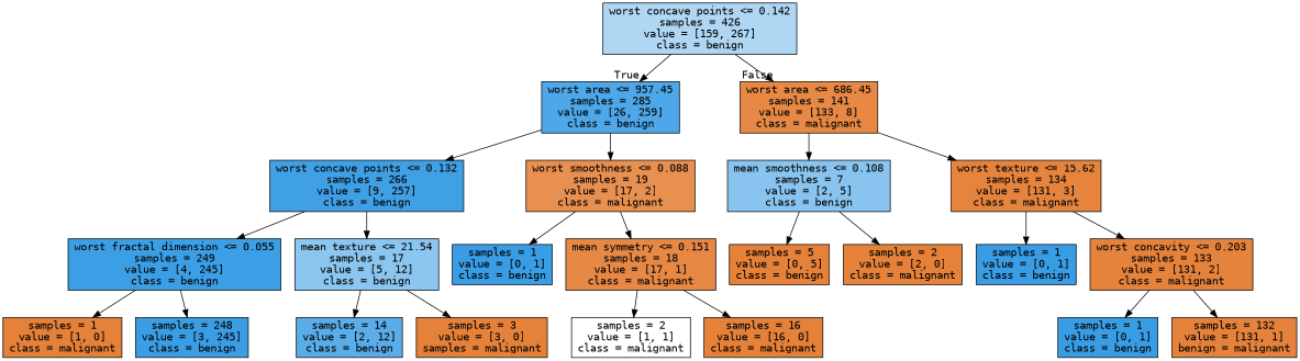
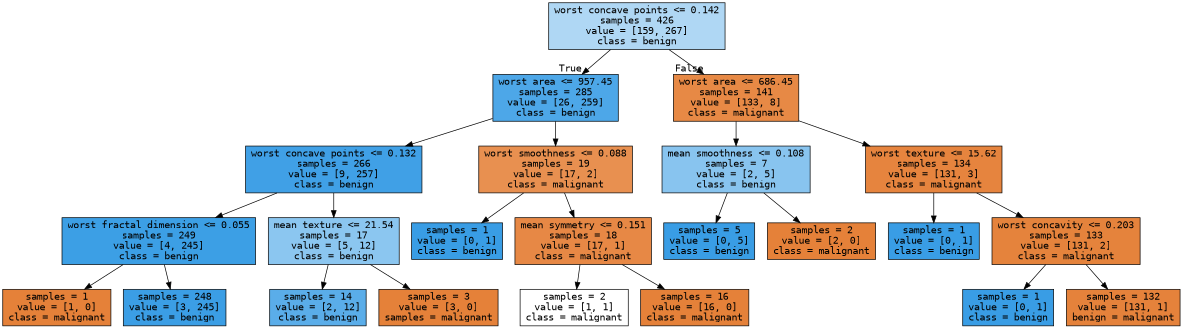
  digraph {
    fontname="DejaVu Sans Mono"
    node [color=black fillcolor="#399de5" fontname="DejaVu Sans Mono" shape=box style=filled]
    edge [fontname="DejaVu Sans Mono"]
    n1 [fillcolor="#afd7f4" label="worst concave points <= 0.142\nsamples = 426\nvalue = [159, 267]\nclass = benign"]
    n2 [fillcolor="#4da7e8" label="worst area <= 957.45\nsamples = 285\nvalue = [26, 259]\nclass = benign"]
    n3 [fillcolor="#e78945" label="worst area <= 686.45\nsamples = 141\nvalue = [133, 8]\nclass = malignant"]
    n4 [fillcolor="#40a0e6" label="worst concave points <= 0.132\nsamples = 266\nvalue = [9, 257]\nclass = benign"]
    n5 [fillcolor="#e89050" label="worst smoothness <= 0.088\nsamples = 19\nvalue = [17, 2]\nclass = malignant"]
    n6 [fillcolor="#88c4ef" label="mean smoothness <= 0.108\nsamples = 7\nvalue = [2, 5]\nclass = benign"]
    n7 [fillcolor="#e6843e" label="worst texture <= 15.62\nsamples = 134\nvalue = [131, 3]\nclass = malignant"]
    n8 [fillcolor="#3c9fe5" label="worst fractal dimension <= 0.055\nsamples = 249\nvalue = [4, 245]\nclass = benign"]
    n9 [fillcolor="#8bc6f0" label="mean texture <= 21.54\nsamples = 17\nvalue = [5, 12]\nclass = benign"]
    n10 [label="samples = 1\nvalue = [0, 1]\nclass = benign"]
    n11 [fillcolor="#e78845" label="mean symmetry <= 0.151\nsamples = 18\nvalue = [17, 1]\nclass = malignant"]
    n12 [fillcolor="#e58139" label="samples = 1\nvalue = [1, 0]\nclass = malignant"]
    n13 [fillcolor="#3b9ee5" label="samples = 248\nvalue = [3, 245]\nclass = benign"]
    n14 [fillcolor="#5aade9" label="samples = 14\nvalue = [2, 12]\nclass = benign"]
    n15 [fillcolor="#e58139" label="samples = 3\nvalue = [3, 0]\nsamples = malignant"]
    n16 [fillcolor="#ffffff" label="samples = 2\nvalue = [1, 1]\nclass = malignant"]
    n17 [fillcolor="#e58139" label="samples = 16\nvalue = [16, 0]\nclass = malignant"]
-   n18 [fillcolor="#e58139" label="samples = 5\nvalue = [0, 5]\nclass = benign"]
+   n18 [label="samples = 5\nvalue = [0, 5]\nclass = benign"]
    n19 [fillcolor="#e58139" label="samples = 2\nvalue = [2, 0]\nclass = malignant"]
    n20 [label="samples = 1\nvalue = [0, 1]\nclass = benign"]
    n21 [fillcolor="#e5833c" label="worst concavity <= 0.203\nsamples = 133\nvalue = [131, 2]\nclass = malignant"]
    n22 [label="samples = 1\nvalue = [0, 1]\nclass = benign"]
    n23 [fillcolor="#e5823b" label="samples = 132\nvalue = [131, 1]\nbenign = malignant"]
    n1 -> n2 [headlabel=True labelangle=45 labeldistance=2.5]
    n1 -> n3 [headlabel=False labelangle=-45 labeldistance=2.5]
    n2 -> n4
    n2 -> n5
    n3 -> n6
    n3 -> n7
    n4 -> n8
    n4 -> n9
    n5 -> n10
    n5 -> n11
    n6 -> n18
    n6 -> n19
    n7 -> n20
    n7 -> n21
    n8 -> n12
    n8 -> n13
    n9 -> n14
    n9 -> n15
    n11 -> n16
    n11 -> n17
    n21 -> n22
    n21 -> n23
  }
